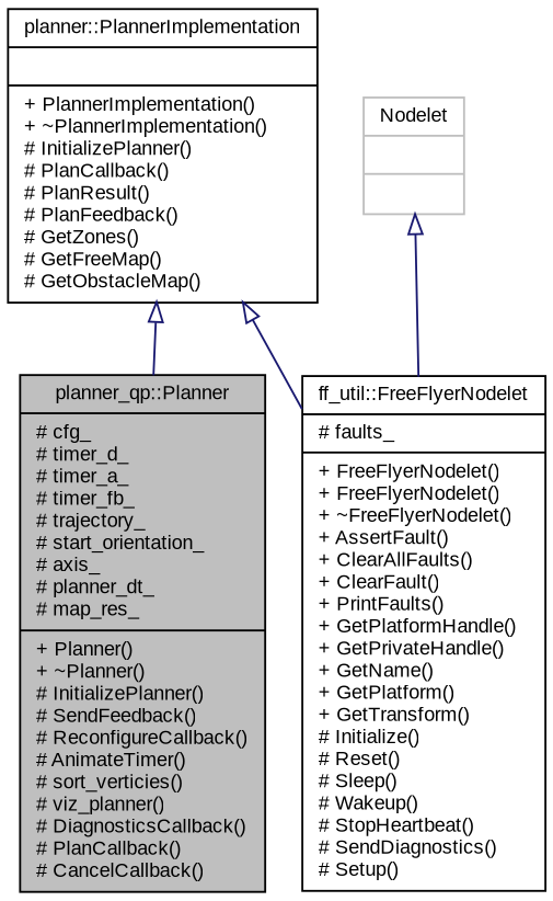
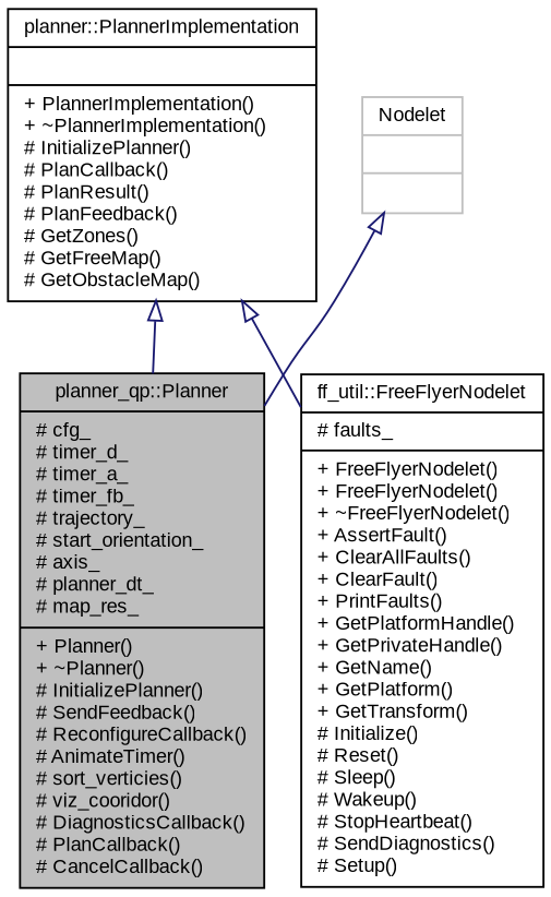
  digraph {
    fontname="Liberation Sans"
    node [color=black fillcolor=white fontname="Liberation Sans" fontsize=10 shape=record style=filled]
    edge [arrowtail=onormal color=midnightblue dir=back fontname="Liberation Sans" fontsize=10 labelfontname=Helvetica labelfontsize=10 style=solid]
-   n1 [fillcolor=grey75 fontcolor=black height=0.2 label="{planner_qp::Planner\n|# cfg_\l# timer_d_\l# timer_a_\l# timer_fb_\l# trajectory_\l# start_orientation_\l# axis_\l# planner_dt_\l# map_res_\l|+ Planner()\l+ ~Planner()\l# InitializePlanner()\l# SendFeedback()\l# ReconfigureCallback()\l# AnimateTimer()\l# sort_verticies()\l# viz_planner()\l# DiagnosticsCallback()\l# PlanCallback()\l# CancelCallback()\l}" width=0.4]
+   n1 [fillcolor=grey75 fontcolor=black height=0.2 label="{planner_qp::Planner\n|# cfg_\l# timer_d_\l# timer_a_\l# timer_fb_\l# trajectory_\l# start_orientation_\l# axis_\l# planner_dt_\l# map_res_\l|+ Planner()\l+ ~Planner()\l# InitializePlanner()\l# SendFeedback()\l# ReconfigureCallback()\l# AnimateTimer()\l# sort_verticies()\l# viz_cooridor()\l# DiagnosticsCallback()\l# PlanCallback()\l# CancelCallback()\l}" width=0.4]
    n2 [height=0.2 label="{planner::PlannerImplementation\n||+ PlannerImplementation()\l+ ~PlannerImplementation()\l# InitializePlanner()\l# PlanCallback()\l# PlanResult()\l# PlanFeedback()\l# GetZones()\l# GetFreeMap()\l# GetObstacleMap()\l}" width=0.4]
    n3 [height=0.2 label="{ff_util::FreeFlyerNodelet\n|# faults_\l|+ FreeFlyerNodelet()\l+ FreeFlyerNodelet()\l+ ~FreeFlyerNodelet()\l+ AssertFault()\l+ ClearAllFaults()\l+ ClearFault()\l+ PrintFaults()\l+ GetPlatformHandle()\l+ GetPrivateHandle()\l+ GetName()\l+ GetPlatform()\l+ GetTransform()\l# Initialize()\l# Reset()\l# Sleep()\l# Wakeup()\l# StopHeartbeat()\l# SendDiagnostics()\l# Setup()\l}" width=0.4]
    n4 [color=grey75 height=0.2 label="{Nodelet\n||}" width=0.4]
    n2 -> n1
    n2 -> n3
-   n4 -> n3
+   n4 -> n1
  }
